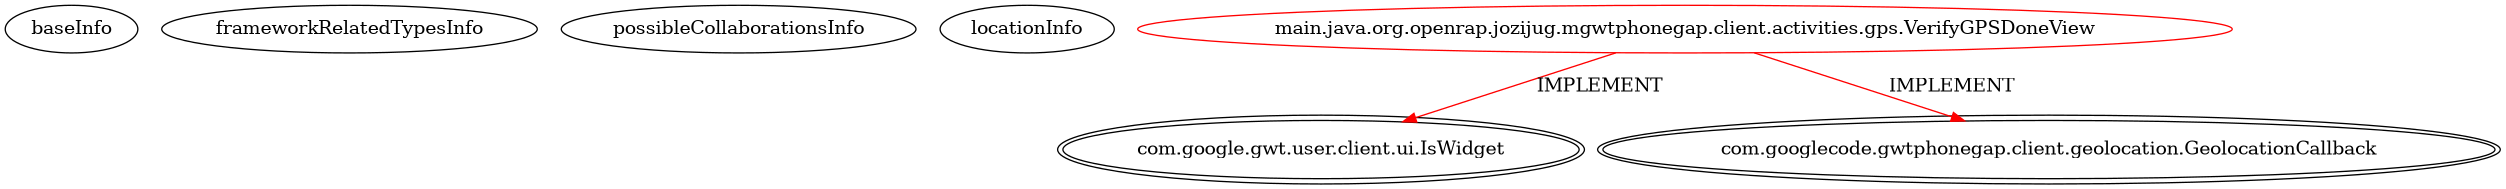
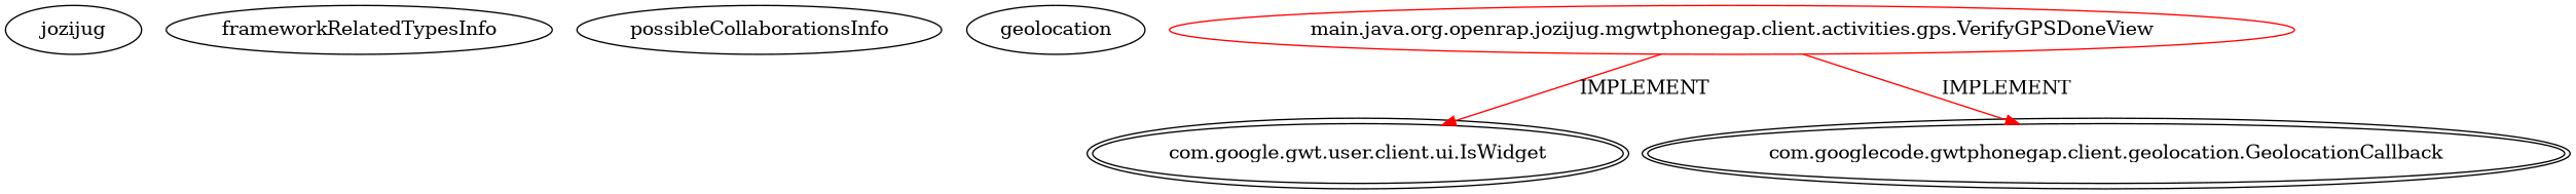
  digraph {
    edge [color=red]
-   baseInfo [category=extension_graph graphId=4400 isAnonymous=false possibleRelation=false]
+   baseInfo [category=extension_graph graphId=4400 isAnonymous=false possibleRelation=false label=jozijug]
    frameworkRelatedTypesInfo [0="com.google.gwt.user.client.ui.IsWidget" 1="com.googlecode.gwtphonegap.client.geolocation.GeolocationCallback"]
    possibleCollaborationsInfo
-   locationInfo [contextSignature=VerifyGPSDoneView filePath="/rjdkolb-jozijug_phonegapdemo/jozijug_phonegapdemo-master/src/main/java/org/openrap/jozijug/mgwtphonegap/client/activities/gps/VerifyGPSDoneView.java" graphId=4400 projectName="rjdkolb-jozijug_phonegapdemo"]
+   locationInfo [contextSignature=VerifyGPSDoneView filePath="/rjdkolb-jozijug_phonegapdemo/jozijug_phonegapdemo-master/src/main/java/org/openrap/jozijug/mgwtphonegap/client/activities/gps/VerifyGPSDoneView.java" graphId=4400 projectName="rjdkolb-jozijug_phonegapdemo" label=geolocation]
    n5 [color=red isFrameworkType=false label="main.java.org.openrap.jozijug.mgwtphonegap.client.activities.gps.VerifyGPSDoneView" vertexType=ROOT_CLIENT_CLASS_DECLARATION]
    n6 [isFrameworkType=true label="com.google.gwt.user.client.ui.IsWidget" peripheries=2 vertexType=FRAMEWORK_INTERFACE_TYPE]
    n7 [isFrameworkType=true label="com.googlecode.gwtphonegap.client.geolocation.GeolocationCallback" peripheries=2 vertexType=FRAMEWORK_INTERFACE_TYPE]
    n5 -> n6 [label=IMPLEMENT]
    n5 -> n7 [label=IMPLEMENT]
  }
